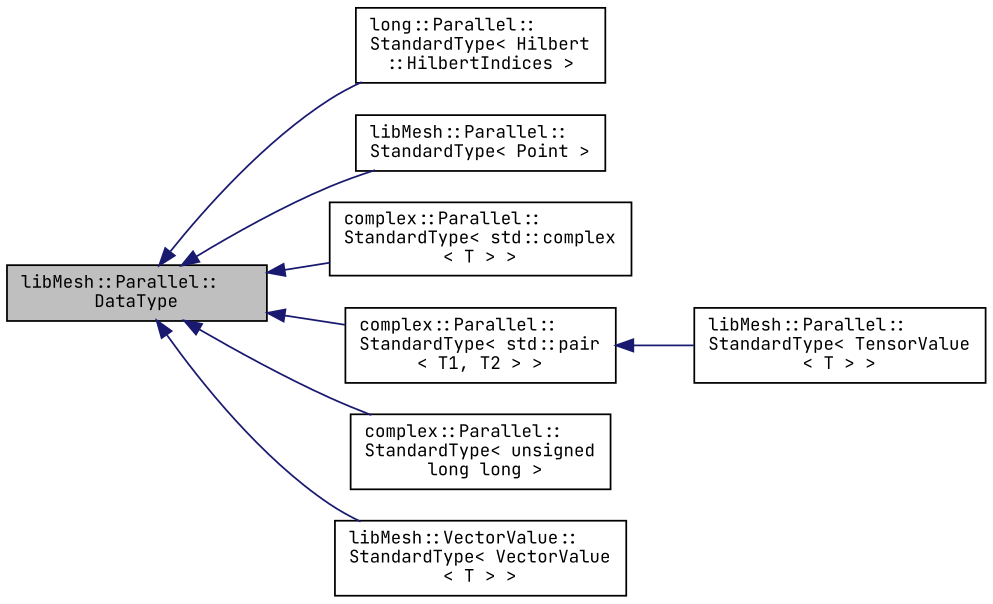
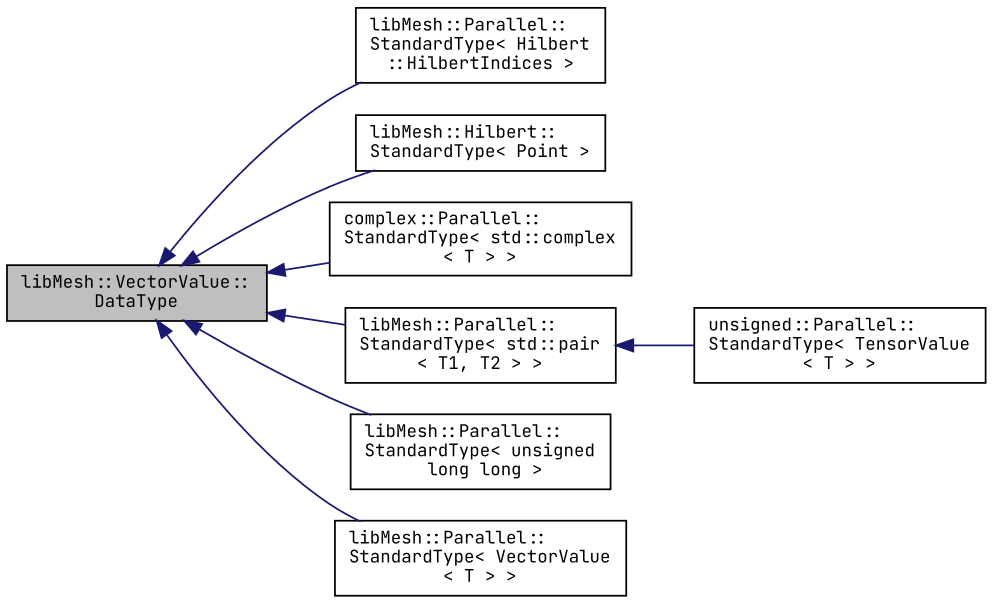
  digraph {
    fontname="JetBrains Mono"
    rankdir=LR
    node [color=black fillcolor=white fontname="JetBrains Mono" fontsize=10 shape=record style=filled]
    edge [color=midnightblue dir=back fontname="JetBrains Mono" fontsize=10 labelfontname=Helvetica labelfontsize=10 style=solid]
-   n1 [fillcolor=grey75 fontcolor=black height=0.2 label="libMesh::Parallel::\lDataType" width=0.4]
-   n2 [height=0.2 label="long::Parallel::\lStandardType\< Hilbert\l::HilbertIndices \>" width=0.4]
-   n3 [height=0.2 label="libMesh::Parallel::\lStandardType\< Point \>" width=0.4]
+   n1 [fillcolor=grey75 fontcolor=black height=0.2 label="libMesh::VectorValue::\lDataType" width=0.4]
+   n2 [height=0.2 label="libMesh::Parallel::\lStandardType\< Hilbert\l::HilbertIndices \>" width=0.4]
+   n3 [height=0.2 label="libMesh::Hilbert::\lStandardType\< Point \>" width=0.4]
    n4 [height=0.2 label="complex::Parallel::\lStandardType\< std::complex\l\< T \> \>" width=0.4]
-   n5 [height=0.2 label="complex::Parallel::\lStandardType\< std::pair\l\< T1, T2 \> \>" width=0.4]
-   n6 [height=0.2 label="complex::Parallel::\lStandardType\< unsigned\l long long \>" width=0.4]
-   n7 [height=0.2 label="libMesh::VectorValue::\lStandardType\< VectorValue\l\< T \> \>" width=0.4]
-   n8 [height=0.2 label="libMesh::Parallel::\lStandardType\< TensorValue\l\< T \> \>" width=0.4]
+   n5 [height=0.2 label="libMesh::Parallel::\lStandardType\< std::pair\l\< T1, T2 \> \>" width=0.4]
+   n6 [height=0.2 label="libMesh::Parallel::\lStandardType\< unsigned\l long long \>" width=0.4]
+   n7 [height=0.2 label="libMesh::Parallel::\lStandardType\< VectorValue\l\< T \> \>" width=0.4]
+   n8 [height=0.2 label="unsigned::Parallel::\lStandardType\< TensorValue\l\< T \> \>" width=0.4]
    n1 -> n2
    n1 -> n3
    n1 -> n4
    n1 -> n5
    n1 -> n6
    n1 -> n7
    n5 -> n8
  }
